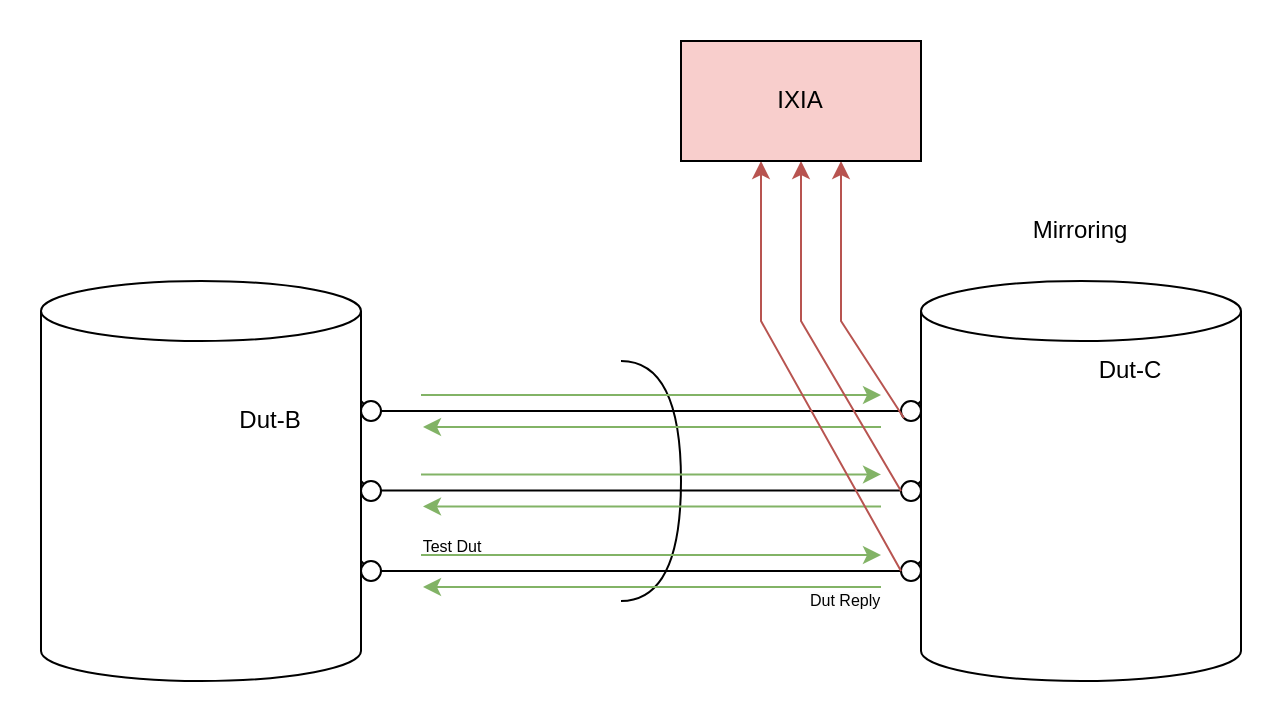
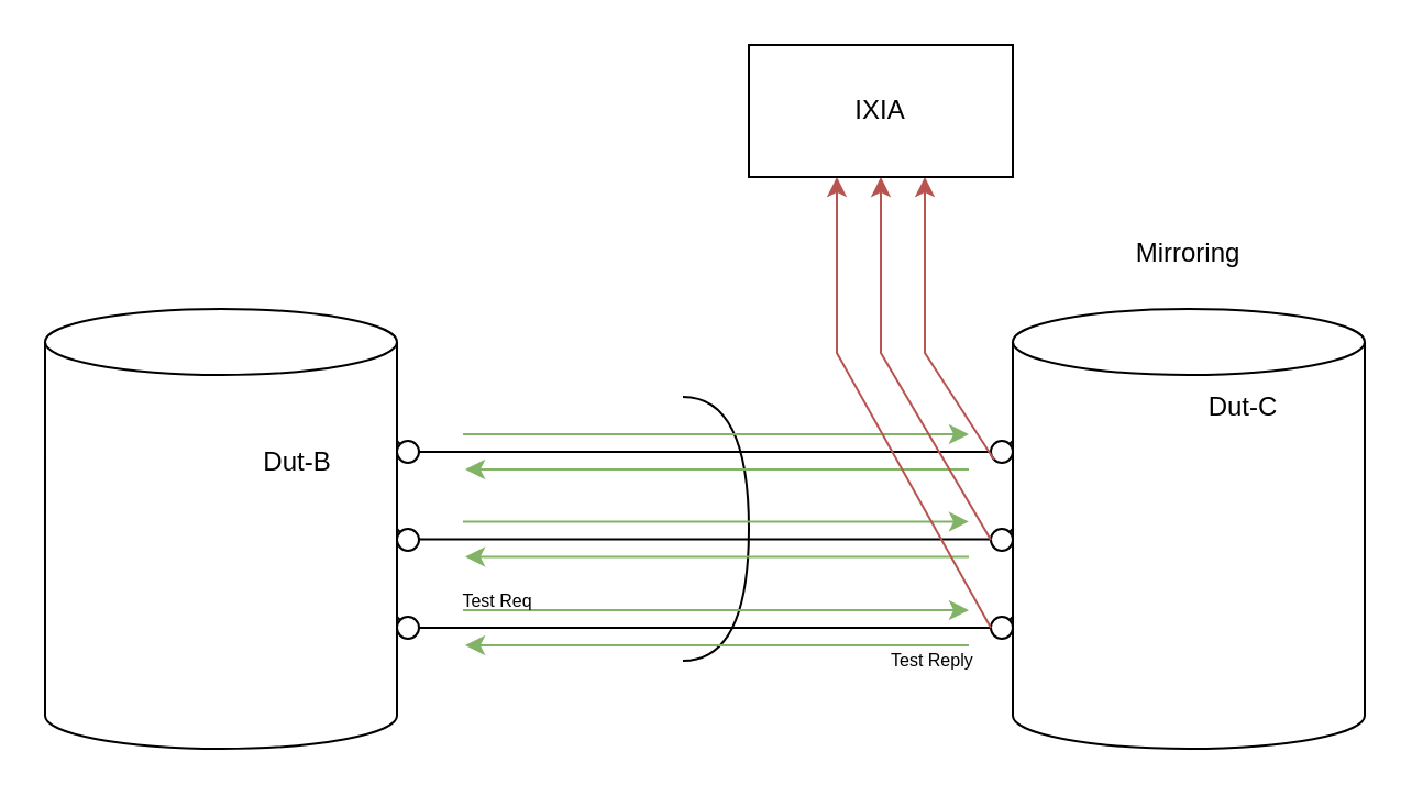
  <mxCell id="0" />
  <mxCell id="1" parent="0" />
  <mxCell id="2" value="" style="endArrow=none;html=1;rounded=0;" edge="1" parent="1" source="6"><mxGeometry width="50" height="50" relative="1" as="geometry"><mxPoint x="180" y="200" as="sourcePoint" /><mxPoint x="460" y="200" as="targetPoint" /></mxGeometry></mxCell>
  <mxCell id="3" value="" style="endArrow=none;html=1;rounded=0;" edge="1" parent="1" source="7"><mxGeometry width="50" height="50" relative="1" as="geometry"><mxPoint x="180" y="240" as="sourcePoint" /><mxPoint x="460" y="240" as="targetPoint" /></mxGeometry></mxCell>
  <mxCell id="4" value="" style="endArrow=none;html=1;rounded=0;" edge="1" parent="1" source="8"><mxGeometry width="50" height="50" relative="1" as="geometry"><mxPoint x="180" y="280" as="sourcePoint" /><mxPoint x="460" y="280" as="targetPoint" /></mxGeometry></mxCell>
  <mxCell id="5" value="" style="shape=requiredInterface;html=1;verticalLabelPosition=bottom;sketch=0;" vertex="1" parent="1"><mxGeometry x="310" y="180" width="30" height="120" as="geometry" /></mxCell>
  <mxCell id="6" value="" style="ellipse;whiteSpace=wrap;html=1;aspect=fixed;" vertex="1" parent="1"><mxGeometry x="450" y="200" width="10" height="10" as="geometry" /></mxCell>
  <mxCell id="7" value="" style="ellipse;whiteSpace=wrap;html=1;aspect=fixed;" vertex="1" parent="1"><mxGeometry x="450" y="240" width="10" height="10" as="geometry" /></mxCell>
  <mxCell id="8" value="" style="ellipse;whiteSpace=wrap;html=1;aspect=fixed;" vertex="1" parent="1"><mxGeometry x="450" y="280" width="10" height="10" as="geometry" /></mxCell>
  <mxCell id="9" value="" style="endArrow=none;html=1;rounded=0;" edge="1" parent="1" target="10"><mxGeometry width="50" height="50" relative="1" as="geometry"><mxPoint x="180" y="200" as="sourcePoint" /><mxPoint x="450" y="205" as="targetPoint" /></mxGeometry></mxCell>
  <mxCell id="10" value="" style="ellipse;whiteSpace=wrap;html=1;aspect=fixed;" vertex="1" parent="1"><mxGeometry x="180" y="200" width="10" height="10" as="geometry" /></mxCell>
  <mxCell id="11" value="" style="endArrow=none;html=1;rounded=0;" edge="1" parent="1" target="12"><mxGeometry width="50" height="50" relative="1" as="geometry"><mxPoint x="180" y="240" as="sourcePoint" /><mxPoint x="450" y="245" as="targetPoint" /></mxGeometry></mxCell>
  <mxCell id="12" value="" style="ellipse;whiteSpace=wrap;html=1;aspect=fixed;" vertex="1" parent="1"><mxGeometry x="180" y="240" width="10" height="10" as="geometry" /></mxCell>
  <mxCell id="13" value="" style="endArrow=none;html=1;rounded=0;" edge="1" parent="1" target="14"><mxGeometry width="50" height="50" relative="1" as="geometry"><mxPoint x="180" y="280" as="sourcePoint" /><mxPoint x="450" y="285" as="targetPoint" /></mxGeometry></mxCell>
  <mxCell id="14" value="" style="ellipse;whiteSpace=wrap;html=1;aspect=fixed;" vertex="1" parent="1"><mxGeometry x="180" y="280" width="10" height="10" as="geometry" /></mxCell>
  <mxCell id="15" value="" style="endArrow=classic;html=1;rounded=0;fillColor=#d5e8d4;strokeColor=#82b366;" edge="1" parent="1"><mxGeometry width="50" height="50" relative="1" as="geometry"><mxPoint x="210" y="197" as="sourcePoint" /><mxPoint x="440" y="197" as="targetPoint" /></mxGeometry></mxCell>
  <mxCell id="16" value="" style="endArrow=classic;html=1;rounded=0;fillColor=#d5e8d4;strokeColor=#82b366;" edge="1" parent="1"><mxGeometry width="50" height="50" relative="1" as="geometry"><mxPoint x="440" y="213" as="sourcePoint" /><mxPoint x="211" y="213" as="targetPoint" /></mxGeometry></mxCell>
  <mxCell id="17" value="" style="endArrow=none;html=1;rounded=0;exitX=1;exitY=0.5;exitDx=0;exitDy=0;entryX=0;entryY=0.5;entryDx=0;entryDy=0;" edge="1" parent="1" source="10" target="6"><mxGeometry width="50" height="50" relative="1" as="geometry"><mxPoint x="300" y="340" as="sourcePoint" /><mxPoint x="470" y="420" as="targetPoint" /></mxGeometry></mxCell>
  <mxCell id="18" value="" style="endArrow=classic;html=1;rounded=0;fillColor=#d5e8d4;strokeColor=#82b366;" edge="1" parent="1"><mxGeometry width="50" height="50" relative="1" as="geometry"><mxPoint x="210" y="236.71" as="sourcePoint" /><mxPoint x="440" y="236.71" as="targetPoint" /></mxGeometry></mxCell>
  <mxCell id="19" value="" style="endArrow=classic;html=1;rounded=0;fillColor=#d5e8d4;strokeColor=#82b366;" edge="1" parent="1"><mxGeometry width="50" height="50" relative="1" as="geometry"><mxPoint x="440" y="252.71" as="sourcePoint" /><mxPoint x="211" y="252.71" as="targetPoint" /></mxGeometry></mxCell>
  <mxCell id="20" value="" style="endArrow=none;html=1;rounded=0;exitX=1;exitY=0.5;exitDx=0;exitDy=0;entryX=0;entryY=0.5;entryDx=0;entryDy=0;" edge="1" parent="1"><mxGeometry width="50" height="50" relative="1" as="geometry"><mxPoint x="190" y="244.71" as="sourcePoint" /><mxPoint x="450" y="244.71" as="targetPoint" /></mxGeometry></mxCell>
  <mxCell id="21" value="" style="endArrow=classic;html=1;rounded=0;fillColor=#d5e8d4;strokeColor=#82b366;" edge="1" parent="1"><mxGeometry width="50" height="50" relative="1" as="geometry"><mxPoint x="210" y="277" as="sourcePoint" /><mxPoint x="440" y="277" as="targetPoint" /></mxGeometry></mxCell>
  <mxCell id="22" value="" style="endArrow=classic;html=1;rounded=0;fillColor=#d5e8d4;strokeColor=#82b366;" edge="1" parent="1"><mxGeometry width="50" height="50" relative="1" as="geometry"><mxPoint x="440" y="293" as="sourcePoint" /><mxPoint x="211" y="293" as="targetPoint" /></mxGeometry></mxCell>
  <mxCell id="23" value="" style="endArrow=none;html=1;rounded=0;exitX=1;exitY=0.5;exitDx=0;exitDy=0;entryX=0;entryY=0.5;entryDx=0;entryDy=0;" edge="1" parent="1"><mxGeometry width="50" height="50" relative="1" as="geometry"><mxPoint x="190" y="285" as="sourcePoint" /><mxPoint x="450" y="285" as="targetPoint" /></mxGeometry></mxCell>
  <mxCell id="24" value="" style="endArrow=classic;html=1;rounded=0;exitX=0;exitY=1;exitDx=0;exitDy=0;fillColor=#f8cecc;strokeColor=#b85450;" edge="1" parent="1" source="6"><mxGeometry width="50" height="50" relative="1" as="geometry"><mxPoint x="450" y="380" as="sourcePoint" /><mxPoint x="420" y="80" as="targetPoint" /><Array as="points"><mxPoint x="420" y="160" /></Array></mxGeometry></mxCell>
  <mxCell id="25" value="" style="endArrow=classic;html=1;rounded=0;fillColor=#f8cecc;strokeColor=#b85450;exitX=0;exitY=0.5;exitDx=0;exitDy=0;" edge="1" parent="1" source="7"><mxGeometry width="50" height="50" relative="1" as="geometry"><mxPoint x="330" y="240" as="sourcePoint" /><mxPoint x="400" y="80" as="targetPoint" /><Array as="points"><mxPoint x="400" y="160" /></Array></mxGeometry></mxCell>
  <mxCell id="26" value="" style="endArrow=classic;html=1;rounded=0;fillColor=#f8cecc;strokeColor=#b85450;exitX=0;exitY=0.5;exitDx=0;exitDy=0;" edge="1" parent="1" source="8"><mxGeometry width="50" height="50" relative="1" as="geometry"><mxPoint x="330" y="240" as="sourcePoint" /><mxPoint x="380" y="80" as="targetPoint" /><Array as="points"><mxPoint x="380" y="160" /></Array></mxGeometry></mxCell>
- <mxCell id="27" value="IXIA" style="rounded=0;whiteSpace=wrap;html=1;fillColor=#f8cecc;" vertex="1" parent="1"><mxGeometry x="340" y="20" width="120" height="60" as="geometry" /></mxCell>
- <mxCell id="28" value="Test Dut" style="text;html=1;align=center;verticalAlign=middle;whiteSpace=wrap;rounded=0;fontSize=8;" vertex="1" parent="1"><mxGeometry x="206" y="268" width="40" height="10" as="geometry" /></mxCell>
- <mxCell id="29" value="&lt;span style=&quot;color: rgb(0, 0, 0); font-family: Helvetica; font-size: 8px; font-style: normal; font-variant-ligatures: normal; font-variant-caps: normal; font-weight: 400; letter-spacing: normal; orphans: 2; text-align: center; text-indent: 0px; text-transform: none; widows: 2; word-spacing: 0px; -webkit-text-stroke-width: 0px; white-space: normal; background-color: rgb(251, 251, 251); text-decoration-thickness: initial; text-decoration-style: initial; text-decoration-color: initial; float: none; display: inline !important;&quot;&gt;Dut Reply&lt;/span&gt;" style="text;whiteSpace=wrap;html=1;" vertex="1" parent="1"><mxGeometry x="403" y="285" width="40" height="20" as="geometry" /></mxCell>
+ <mxCell id="27" value="IXIA" style="rounded=0;whiteSpace=wrap;html=1;" vertex="1" parent="1"><mxGeometry x="340" y="20" width="120" height="60" as="geometry" /></mxCell>
+ <mxCell id="28" value="Test Req" style="text;html=1;align=center;verticalAlign=middle;whiteSpace=wrap;rounded=0;fontSize=8;" vertex="1" parent="1"><mxGeometry x="206" y="268" width="40" height="10" as="geometry" /></mxCell>
+ <mxCell id="29" value="&lt;span style=&quot;color: rgb(0, 0, 0); font-family: Helvetica; font-size: 8px; font-style: normal; font-variant-ligatures: normal; font-variant-caps: normal; font-weight: 400; letter-spacing: normal; orphans: 2; text-align: center; text-indent: 0px; text-transform: none; widows: 2; word-spacing: 0px; -webkit-text-stroke-width: 0px; white-space: normal; background-color: rgb(251, 251, 251); text-decoration-thickness: initial; text-decoration-style: initial; text-decoration-color: initial; float: none; display: inline !important;&quot;&gt;Test Reply&lt;/span&gt;" style="text;whiteSpace=wrap;html=1;" vertex="1" parent="1"><mxGeometry x="403" y="285" width="40" height="20" as="geometry" /></mxCell>
  <mxCell id="30" value="" style="group" vertex="1" connectable="0" parent="1"><mxGeometry x="460" y="140" width="160" height="200" as="geometry" /></mxCell>
  <mxCell id="31" value="" style="shape=cylinder3;whiteSpace=wrap;html=1;boundedLbl=1;backgroundOutline=1;size=15;" vertex="1" parent="30"><mxGeometry width="160" height="200" as="geometry" /></mxCell>
  <mxCell id="32" value="Dut-C" style="text;html=1;align=center;verticalAlign=middle;whiteSpace=wrap;rounded=0;" vertex="1" parent="30"><mxGeometry x="75" y="30" width="60" height="30" as="geometry" /></mxCell>
  <mxCell id="33" value="" style="group" vertex="1" connectable="0" parent="1"><mxGeometry x="20" y="140" width="160" height="200" as="geometry" /></mxCell>
  <mxCell id="34" value="" style="shape=cylinder3;whiteSpace=wrap;html=1;boundedLbl=1;backgroundOutline=1;size=15;" vertex="1" parent="33"><mxGeometry width="160" height="200" as="geometry" /></mxCell>
  <mxCell id="35" value="Dut-B" style="text;html=1;align=center;verticalAlign=middle;whiteSpace=wrap;rounded=0;" vertex="1" parent="33"><mxGeometry x="85" y="55" width="60" height="30" as="geometry" /></mxCell>
  <mxCell id="36" value="Mirroring" style="text;html=1;align=center;verticalAlign=middle;whiteSpace=wrap;rounded=0;" vertex="1" parent="1"><mxGeometry x="510" y="100" width="60" height="30" as="geometry" /></mxCell>
